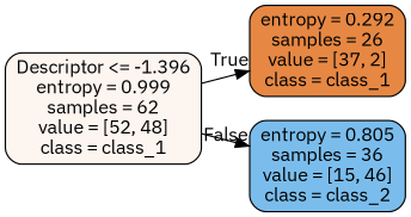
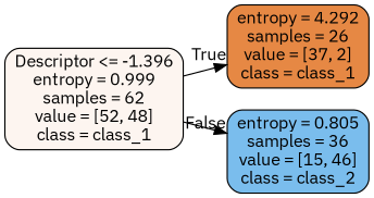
  digraph {
    rankdir=LR
    fontname="IBM Plex Sans"
    node [color=black fontname="IBM Plex Sans" shape=box style="filled, rounded"]
    edge [fontname="IBM Plex Sans" labeldistance=2.5]
    n1 [fillcolor="#fdf5f0" label="Descriptor <= -1.396\nentropy = 0.999\nsamples = 62\nvalue = [52, 48]\nclass = class_1"]
-   n2 [fillcolor="#e68844" label="entropy = 0.292\nsamples = 26\nvalue = [37, 2]\nclass = class_1"]
+   n2 [fillcolor="#e68844" label="entropy = 4.292\nsamples = 26\nvalue = [37, 2]\nclass = class_1"]
    n3 [fillcolor="#7abded" label="entropy = 0.805\nsamples = 36\nvalue = [15, 46]\nclass = class_2"]
    n1 -> n2 [headlabel=True labelangle=45]
    n1 -> n3 [headlabel=False labelangle=-45]
  }
